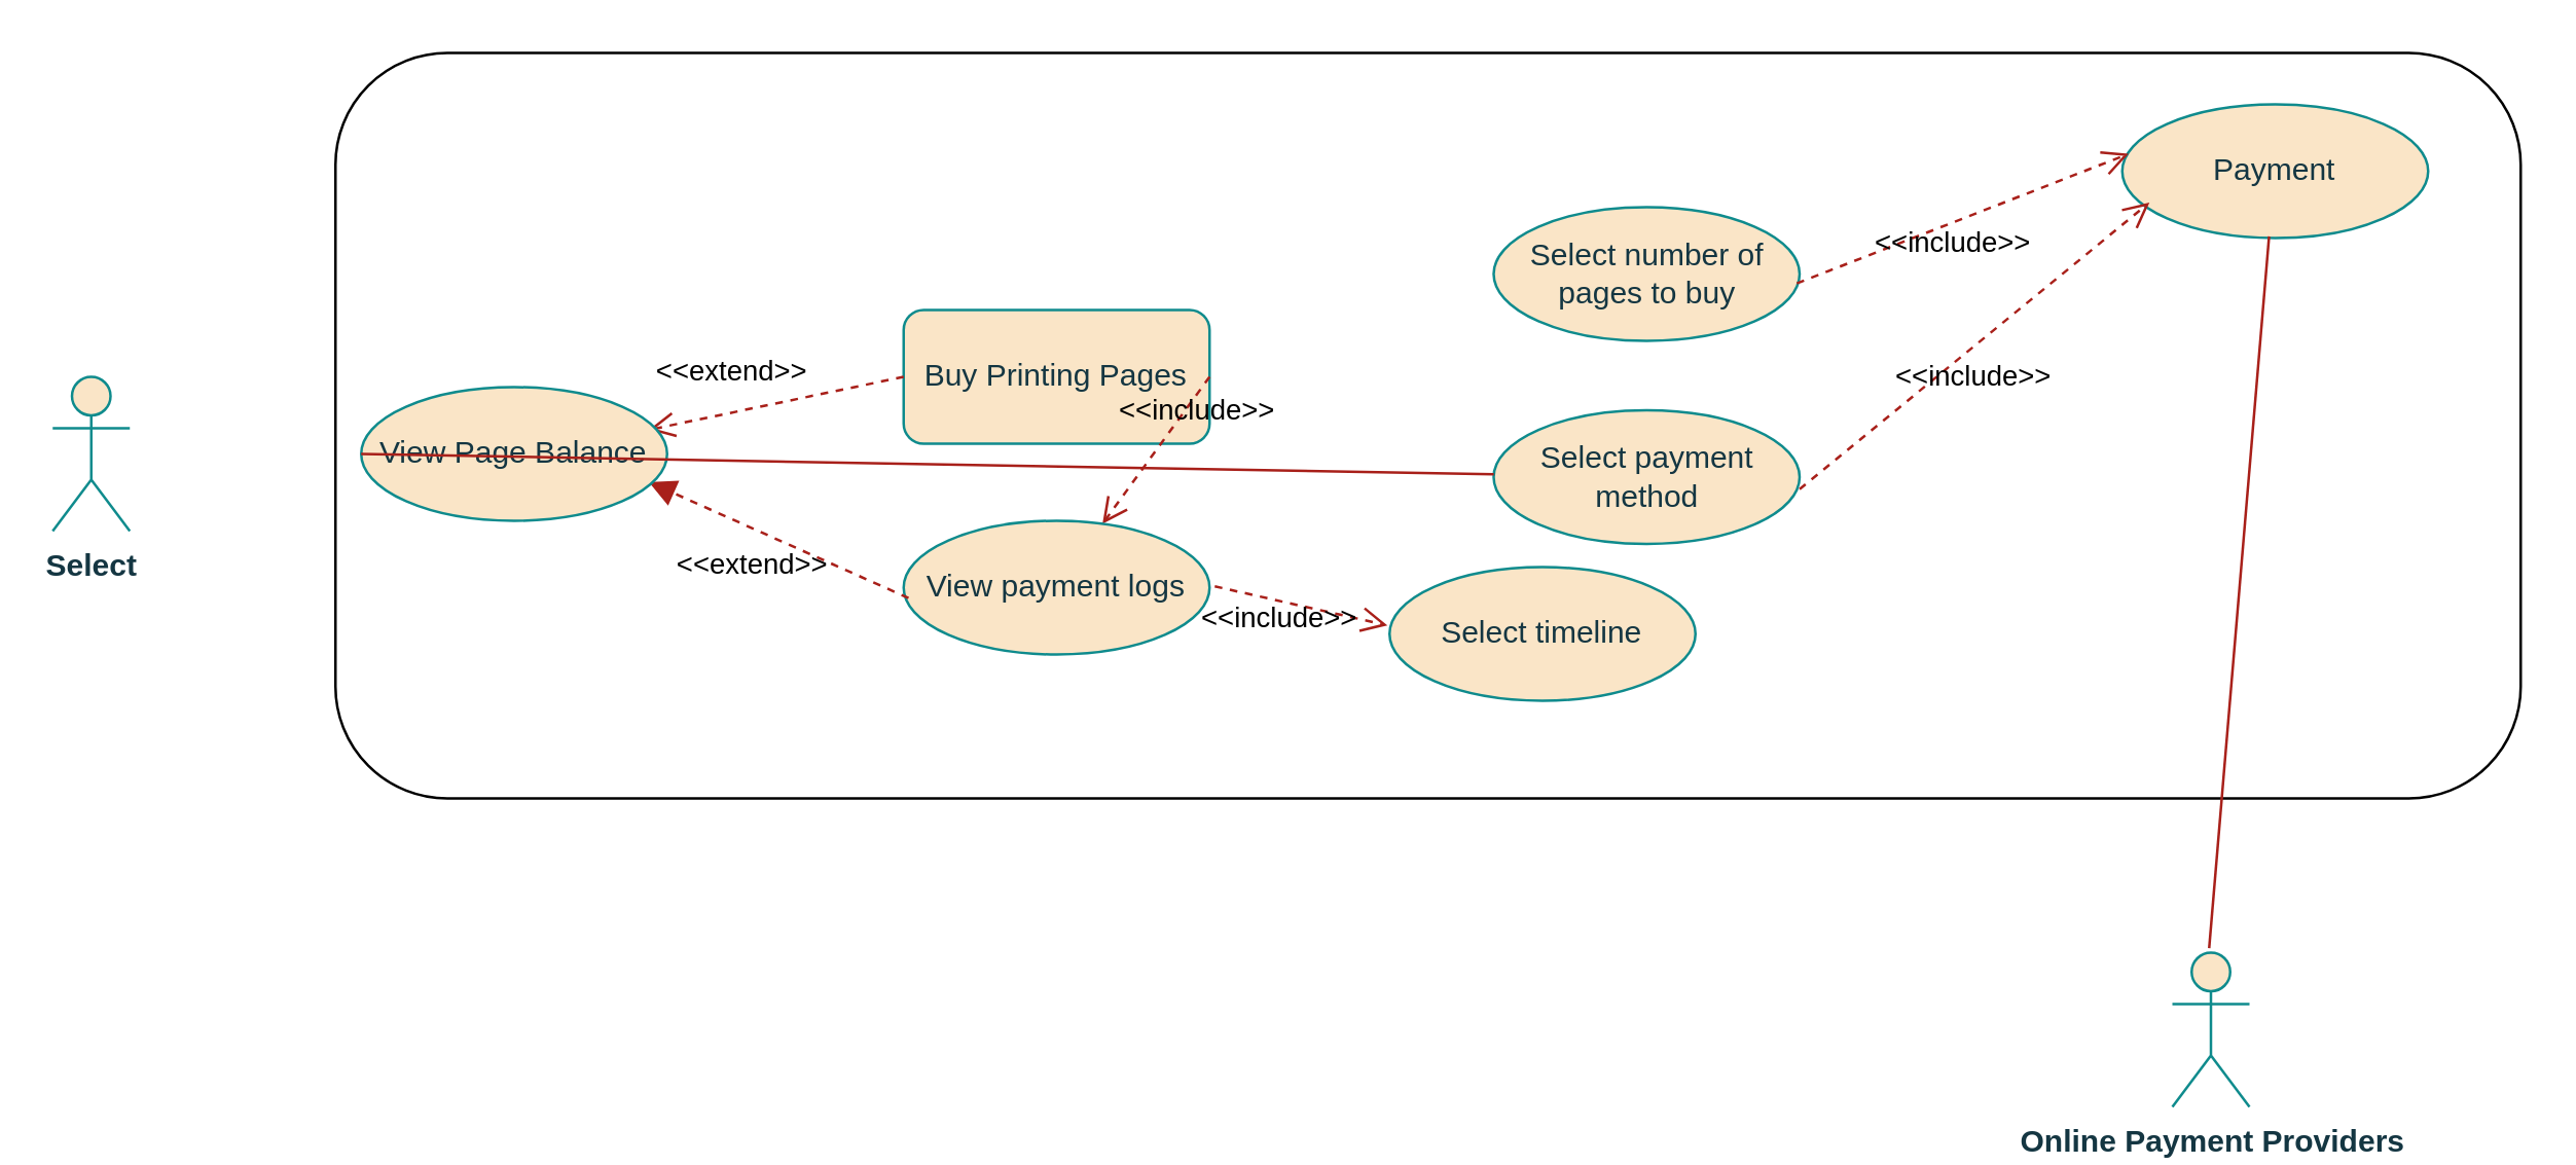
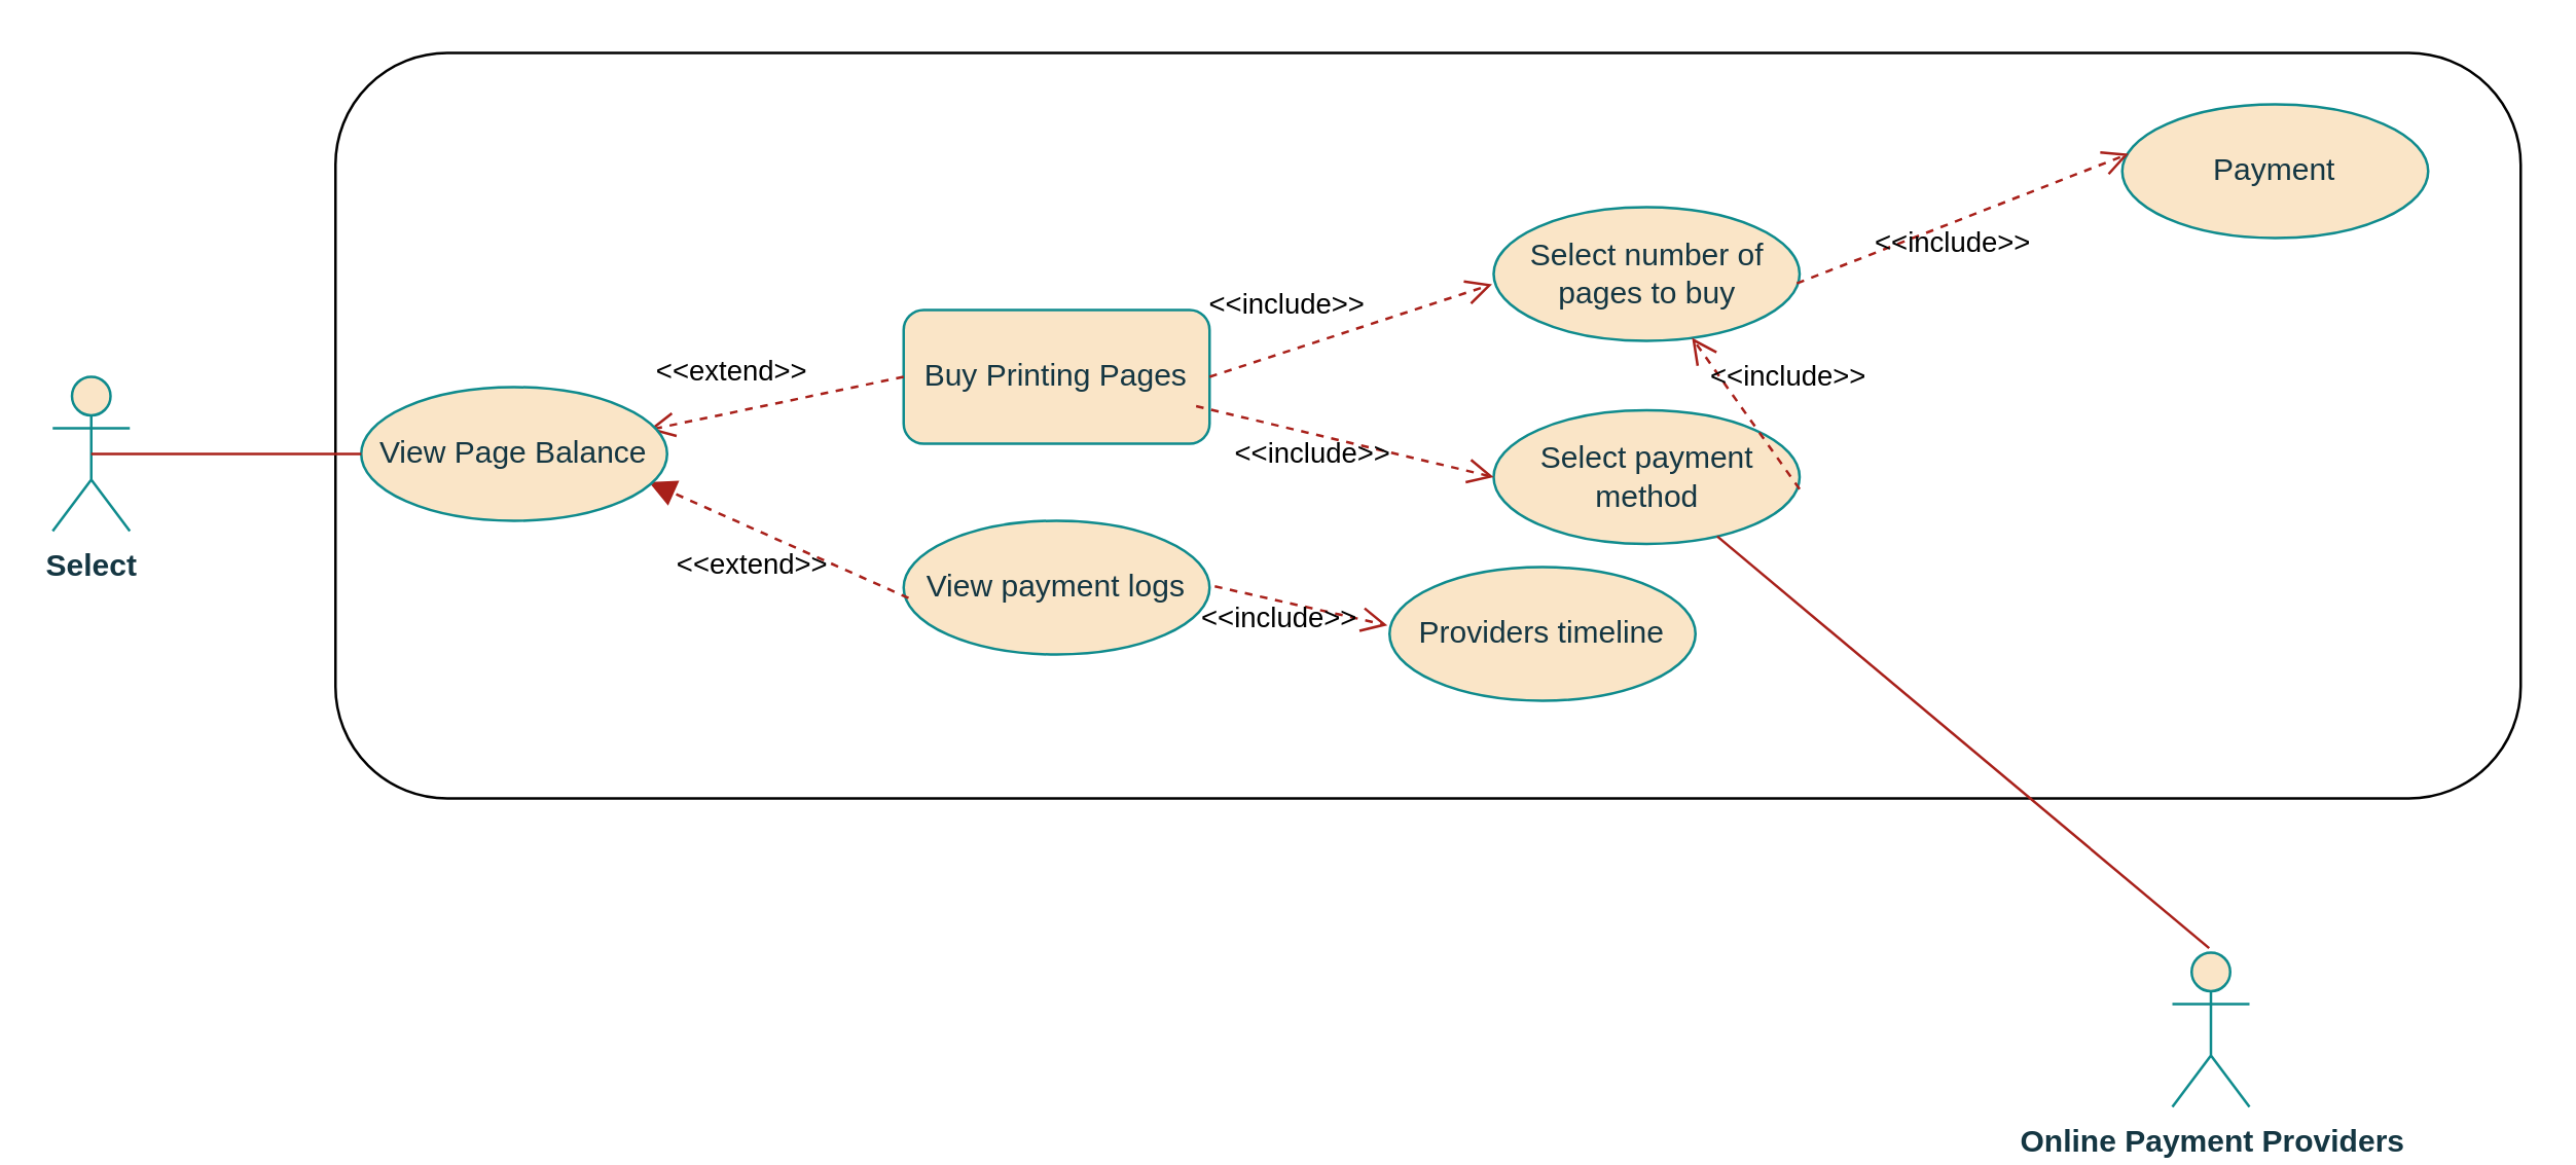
  <mxCell id="0" />
  <mxCell id="1" parent="0" />
  <mxCell id="2" value="Select&lt;br&gt;" style="shape=umlActor;verticalLabelPosition=bottom;verticalAlign=top;html=1;fontStyle=1;labelBackgroundColor=none;fillColor=#FAE5C7;strokeColor=#0F8B8D;fontColor=#143642;rounded=1;" vertex="1" parent="1"><mxGeometry x="20" y="146" width="30" height="60" as="geometry" /></mxCell>
  <mxCell id="3" value="" style="rounded=1;whiteSpace=wrap;html=1;labelBackgroundColor=none;" vertex="1" parent="1"><mxGeometry x="130" y="20" width="850" height="290" as="geometry" /></mxCell>
  <mxCell id="4" value="Buy Printing Pages" style="whiteSpace=wrap;html=1;labelBackgroundColor=none;fillColor=#FAE5C7;strokeColor=#0F8B8D;fontColor=#143642;rounded=1;" vertex="1" parent="1"><mxGeometry x="351" y="120" width="119" height="52" as="geometry" /></mxCell>
  <mxCell id="5" value="&amp;lt;&amp;lt;extend&amp;gt;&amp;gt;" style="html=1;verticalAlign=bottom;endArrow=open;dashed=1;endSize=8;curved=0;rounded=1;entryX=0.94;entryY=0.32;entryDx=0;entryDy=0;exitX=0;exitY=0.5;exitDx=0;exitDy=0;entryPerimeter=0;labelBackgroundColor=none;strokeColor=#A8201A;fontColor=default;" edge="1" parent="1" source="4" target="14"><mxGeometry x="0.323" y="-7" relative="1" as="geometry"><mxPoint x="460" y="104.004" as="sourcePoint" /><mxPoint x="402.78" y="157.706" as="targetPoint" /><mxPoint as="offset" /></mxGeometry></mxCell>
  <mxCell id="6" value="Select number of pages to buy" style="ellipse;whiteSpace=wrap;html=1;labelBackgroundColor=none;fillColor=#FAE5C7;strokeColor=#0F8B8D;fontColor=#143642;rounded=1;" vertex="1" parent="1"><mxGeometry x="580.5" y="80" width="119" height="52" as="geometry" /></mxCell>
  <mxCell id="7" value="Select payment method" style="ellipse;whiteSpace=wrap;html=1;labelBackgroundColor=none;fillColor=#FAE5C7;strokeColor=#0F8B8D;fontColor=#143642;rounded=1;" vertex="1" parent="1"><mxGeometry x="580.5" y="159" width="119" height="52" as="geometry" /></mxCell>
- <mxCell id="8" value="&amp;lt;&amp;lt;include&amp;gt;&amp;gt;&lt;br&gt;" style="html=1;verticalAlign=bottom;endArrow=open;dashed=1;endSize=8;curved=0;rounded=1;exitX=1;exitY=0.5;exitDx=0;exitDy=0;labelBackgroundColor=none;strokeColor=#A8201A;fontColor=default;" edge="1" parent="1" source="4" target="11"><mxGeometry x="-0.397" y="9" relative="1" as="geometry"><mxPoint x="610" y="190" as="sourcePoint" /><mxPoint x="620" y="180" as="targetPoint" /><mxPoint as="offset" /></mxGeometry></mxCell>
+ <mxCell id="8" value="&amp;lt;&amp;lt;include&amp;gt;&amp;gt;&lt;br&gt;" style="html=1;verticalAlign=bottom;endArrow=open;dashed=1;endSize=8;curved=0;rounded=1;exitX=1;exitY=0.5;exitDx=0;exitDy=0;entryX=-0.005;entryY=0.577;entryDx=0;entryDy=0;entryPerimeter=0;labelBackgroundColor=none;strokeColor=#A8201A;fontColor=default;" edge="1" parent="1" source="4" target="6"><mxGeometry x="-0.397" y="9" relative="1" as="geometry"><mxPoint x="610" y="190" as="sourcePoint" /><mxPoint x="620" y="180" as="targetPoint" /><mxPoint as="offset" /></mxGeometry></mxCell>
+ <mxCell id="9" value="&amp;lt;&amp;lt;include&amp;gt;&amp;gt;&lt;br&gt;" style="html=1;verticalAlign=bottom;endArrow=open;dashed=1;endSize=8;curved=0;rounded=1;exitX=0.956;exitY=0.719;exitDx=0;exitDy=0;entryX=0;entryY=0.5;entryDx=0;entryDy=0;exitPerimeter=0;labelBackgroundColor=none;strokeColor=#A8201A;fontColor=default;" edge="1" parent="1" source="4" target="7"><mxGeometry x="-0.153" y="-16" relative="1" as="geometry"><mxPoint x="549" y="186" as="sourcePoint" /><mxPoint x="609" y="158" as="targetPoint" /><mxPoint as="offset" /></mxGeometry></mxCell>
  <mxCell id="10" value="Payment&lt;br&gt;" style="ellipse;whiteSpace=wrap;html=1;labelBackgroundColor=none;fillColor=#FAE5C7;strokeColor=#0F8B8D;fontColor=#143642;rounded=1;" vertex="1" parent="1"><mxGeometry x="825" y="40" width="119" height="52" as="geometry" /></mxCell>
  <mxCell id="11" value="View payment logs" style="ellipse;whiteSpace=wrap;html=1;labelBackgroundColor=none;fillColor=#FAE5C7;strokeColor=#0F8B8D;fontColor=#143642;rounded=1;" vertex="1" parent="1"><mxGeometry x="351" y="202" width="119" height="52" as="geometry" /></mxCell>
  <mxCell id="12" value="&amp;lt;&amp;lt;extend&amp;gt;&amp;gt;&lt;br&gt;" style="html=1;verticalAlign=bottom;endArrow=block;dashed=1;endSize=8;curved=0;rounded=1;exitX=0.016;exitY=0.578;exitDx=0;exitDy=0;exitPerimeter=0;entryX=0.94;entryY=0.71;entryDx=0;entryDy=0;entryPerimeter=0;labelBackgroundColor=none;strokeColor=#A8201A;fontColor=default;" edge="1" parent="1" source="11" target="14"><mxGeometry x="0.031" y="21" relative="1" as="geometry"><mxPoint x="460" y="270" as="sourcePoint" /><mxPoint x="393.714" y="197.572" as="targetPoint" /><mxPoint as="offset" /></mxGeometry></mxCell>
  <mxCell id="13" value="Online Payment Providers" style="shape=umlActor;verticalLabelPosition=bottom;verticalAlign=top;html=1;direction=east;fontStyle=1;labelBackgroundColor=none;fillColor=#FAE5C7;strokeColor=#0F8B8D;fontColor=#143642;rounded=1;" vertex="1" parent="1"><mxGeometry x="844.5" y="370" width="30" height="60" as="geometry" /></mxCell>
  <mxCell id="14" value="View Page Balance" style="ellipse;whiteSpace=wrap;html=1;labelBackgroundColor=none;fillColor=#FAE5C7;strokeColor=#0F8B8D;fontColor=#143642;rounded=1;" vertex="1" parent="1"><mxGeometry x="140" y="150" width="119" height="52" as="geometry" /></mxCell>
- <mxCell id="15" value="" style="endArrow=none;html=1;rounded=1;entryX=0.48;entryY=0.988;entryDx=0;entryDy=0;entryPerimeter=0;exitX=0.477;exitY=-0.029;exitDx=0;exitDy=0;exitPerimeter=0;labelBackgroundColor=none;strokeColor=#A8201A;fontColor=default;" edge="1" parent="1" source="13" target="10"><mxGeometry width="50" height="50" relative="1" as="geometry"><mxPoint x="770" y="380" as="sourcePoint" /><mxPoint x="969" y="340" as="targetPoint" /></mxGeometry></mxCell>
- <mxCell id="16" value="" style="endArrow=none;html=1;rounded=1;exitX=0;exitY=0.5;exitDx=0;exitDy=0;labelBackgroundColor=none;strokeColor=#A8201A;fontColor=default;" edge="1" parent="1" source="14" target="7"><mxGeometry width="50" height="50" relative="1" as="geometry"><mxPoint x="50" y="40" as="sourcePoint" /><mxPoint x="100" y="-10" as="targetPoint" /></mxGeometry></mxCell>
- <mxCell id="17" value="Select timeline" style="ellipse;whiteSpace=wrap;html=1;labelBackgroundColor=none;fillColor=#FAE5C7;strokeColor=#0F8B8D;fontColor=#143642;rounded=1;" vertex="1" parent="1"><mxGeometry x="540" y="220" width="119" height="52" as="geometry" /></mxCell>
+ <mxCell id="15" value="" style="endArrow=none;html=1;rounded=1;exitX=0.477;exitY=-0.029;exitDx=0;exitDy=0;exitPerimeter=0;labelBackgroundColor=none;strokeColor=#A8201A;fontColor=default;" edge="1" parent="1" source="13" target="7"><mxGeometry width="50" height="50" relative="1" as="geometry"><mxPoint x="770" y="380" as="sourcePoint" /><mxPoint x="969" y="340" as="targetPoint" /></mxGeometry></mxCell>
+ <mxCell id="16" value="" style="endArrow=none;html=1;rounded=1;exitX=0;exitY=0.5;exitDx=0;exitDy=0;entryX=0.5;entryY=0.5;entryDx=0;entryDy=0;entryPerimeter=0;labelBackgroundColor=none;strokeColor=#A8201A;fontColor=default;" edge="1" parent="1" source="14" target="2"><mxGeometry width="50" height="50" relative="1" as="geometry"><mxPoint x="50" y="40" as="sourcePoint" /><mxPoint x="100" y="-10" as="targetPoint" /></mxGeometry></mxCell>
+ <mxCell id="17" value="Providers timeline" style="ellipse;whiteSpace=wrap;html=1;labelBackgroundColor=none;fillColor=#FAE5C7;strokeColor=#0F8B8D;fontColor=#143642;rounded=1;" vertex="1" parent="1"><mxGeometry x="540" y="220" width="119" height="52" as="geometry" /></mxCell>
  <mxCell id="18" value="&amp;lt;&amp;lt;include&amp;gt;&amp;gt;&lt;br&gt;" style="html=1;verticalAlign=bottom;endArrow=open;dashed=1;endSize=8;curved=0;rounded=1;exitX=1.017;exitY=0.49;exitDx=0;exitDy=0;entryX=-0.007;entryY=0.436;entryDx=0;entryDy=0;exitPerimeter=0;entryPerimeter=0;labelBackgroundColor=none;strokeColor=#A8201A;fontColor=default;" edge="1" parent="1" source="11" target="17"><mxGeometry x="-0.153" y="-16" relative="1" as="geometry"><mxPoint x="475" y="167" as="sourcePoint" /><mxPoint x="590" y="195" as="targetPoint" /><mxPoint as="offset" /></mxGeometry></mxCell>
- <mxCell id="19" value="&amp;lt;&amp;lt;include&amp;gt;&amp;gt;&lt;br&gt;" style="html=1;verticalAlign=bottom;endArrow=open;dashed=1;endSize=8;curved=0;rounded=1;exitX=1;exitY=0.59;exitDx=0;exitDy=0;entryX=0.089;entryY=0.735;entryDx=0;entryDy=0;exitPerimeter=0;entryPerimeter=0;labelBackgroundColor=none;strokeColor=#A8201A;fontColor=default;" edge="1" parent="1" source="7" target="10"><mxGeometry x="-0.153" y="-16" relative="1" as="geometry"><mxPoint x="720" y="192" as="sourcePoint" /><mxPoint x="836" y="220" as="targetPoint" /><mxPoint as="offset" /></mxGeometry></mxCell>
+ <mxCell id="19" value="&amp;lt;&amp;lt;include&amp;gt;&amp;gt;&lt;br&gt;" style="html=1;verticalAlign=bottom;endArrow=open;dashed=1;endSize=8;curved=0;rounded=1;exitX=1;exitY=0.59;exitDx=0;exitDy=0;exitPerimeter=0;labelBackgroundColor=none;strokeColor=#A8201A;fontColor=default;" edge="1" parent="1" source="7" target="6"><mxGeometry x="-0.153" y="-16" relative="1" as="geometry"><mxPoint x="720" y="192" as="sourcePoint" /><mxPoint x="836" y="220" as="targetPoint" /><mxPoint as="offset" /></mxGeometry></mxCell>
  <mxCell id="20" value="&amp;lt;&amp;lt;include&amp;gt;&amp;gt;&lt;br&gt;" style="html=1;verticalAlign=bottom;endArrow=open;dashed=1;endSize=8;curved=0;rounded=1;exitX=0.991;exitY=0.57;exitDx=0;exitDy=0;entryX=0.021;entryY=0.37;entryDx=0;entryDy=0;exitPerimeter=0;entryPerimeter=0;labelBackgroundColor=none;strokeColor=#A8201A;fontColor=default;" edge="1" parent="1" source="6" target="10"><mxGeometry x="-0.153" y="-16" relative="1" as="geometry"><mxPoint x="710" y="200" as="sourcePoint" /><mxPoint x="821" y="168" as="targetPoint" /><mxPoint as="offset" /></mxGeometry></mxCell>
